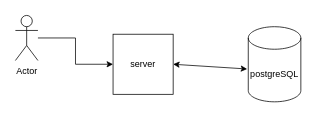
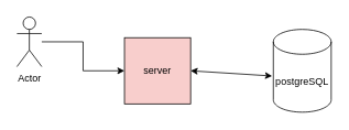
  <mxCell id="0" />
  <mxCell id="1" parent="0" />
  <mxCell id="2" style="edgeStyle=orthogonalEdgeStyle;rounded=0;orthogonalLoop=1;jettySize=auto;html=1;" edge="1" parent="1" source="3" target="4"><mxGeometry relative="1" as="geometry"><mxPoint x="30" y="-45" as="targetPoint" /></mxGeometry></mxCell>
  <mxCell id="3" value="Actor" style="shape=umlActor;verticalLabelPosition=bottom;verticalAlign=top;html=1;outlineConnect=0;" vertex="1" parent="1"><mxGeometry x="20" y="20" width="30" height="60" as="geometry" /></mxCell>
- <mxCell id="4" value="server" style="whiteSpace=wrap;html=1;aspect=fixed;" vertex="1" parent="1"><mxGeometry x="150" y="45" width="80" height="80" as="geometry" /></mxCell>
+ <mxCell id="4" value="server" style="whiteSpace=wrap;html=1;aspect=fixed;fillColor=#f8cecc;" vertex="1" parent="1"><mxGeometry x="150" y="45" width="80" height="80" as="geometry" /></mxCell>
  <mxCell id="5" value="postgreSQL" style="shape=cylinder3;whiteSpace=wrap;html=1;boundedLbl=1;backgroundOutline=1;size=15;" vertex="1" parent="1"><mxGeometry x="330" y="35" width="70" height="100" as="geometry" /></mxCell>
  <mxCell id="6" value="" style="endArrow=classic;startArrow=classic;html=1;rounded=0;exitX=1;exitY=0.5;exitDx=0;exitDy=0;entryX=-0.021;entryY=0.563;entryDx=0;entryDy=0;entryPerimeter=0;" edge="1" parent="1" source="4" target="5"><mxGeometry width="50" height="50" relative="1" as="geometry"><mxPoint x="260" y="45" as="sourcePoint" /><mxPoint x="310" y="-5" as="targetPoint" /></mxGeometry></mxCell>
